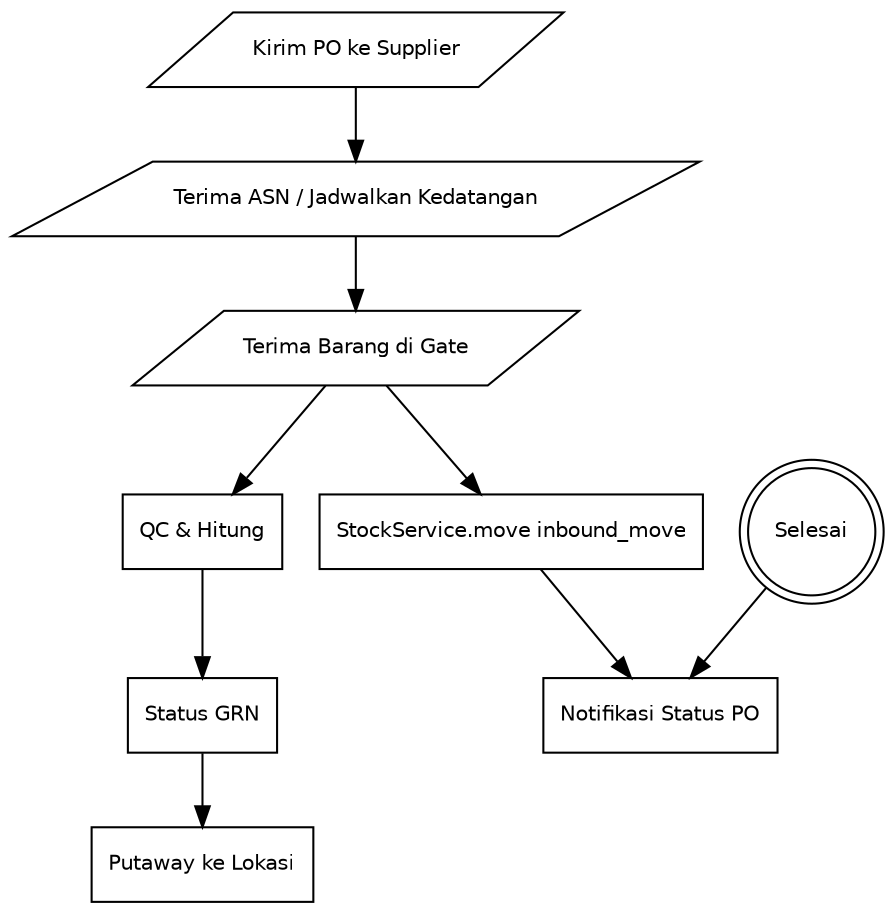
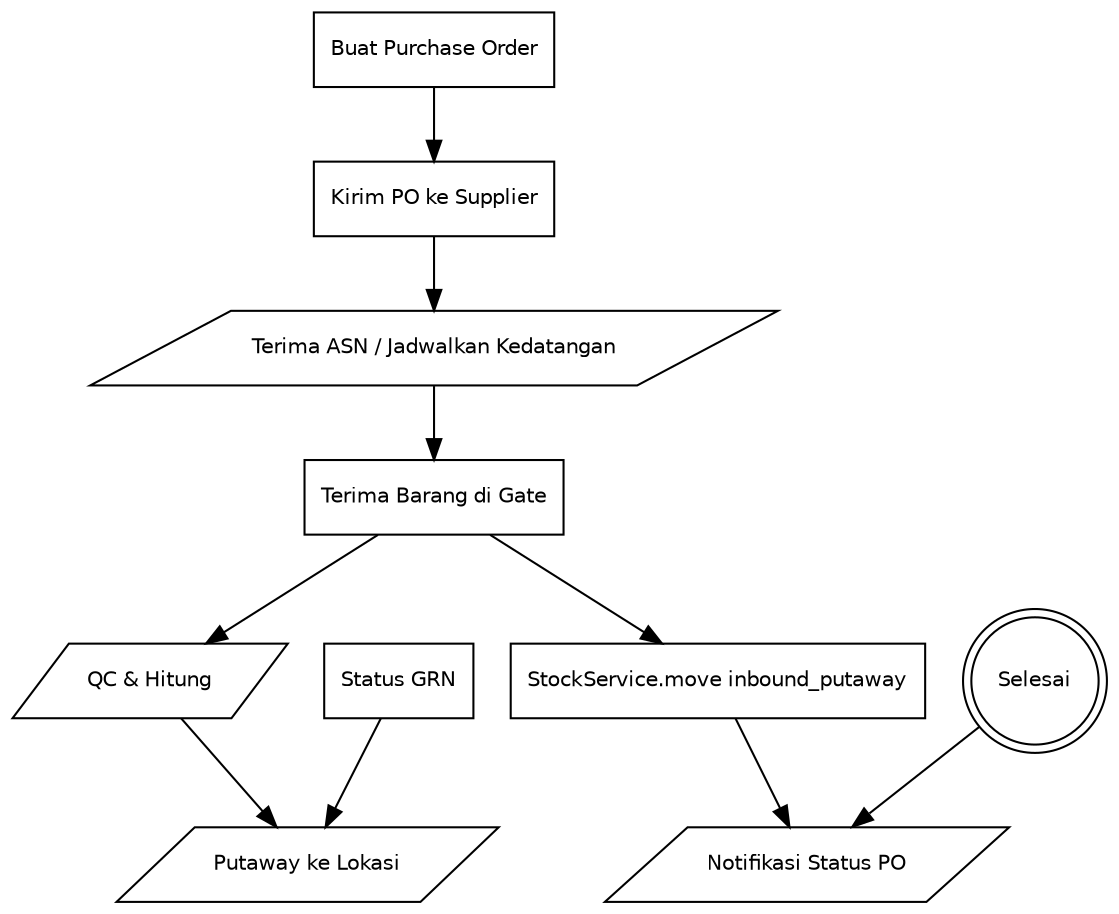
  digraph {
    rankdir=TB
    node [fontname=Helvetica fontsize=10 shape=rectangle]
-   n2 [label="Kirim PO ke Supplier" shape=parallelogram]
+   n1 [label="Buat Purchase Order"]
+   n2 [label="Kirim PO ke Supplier"]
    n3 [label="Terima ASN / Jadwalkan Kedatangan" shape=parallelogram]
-   n4 [label="Terima Barang di Gate" shape=parallelogram]
-   n5 [label="QC & Hitung" shape=box]
-   n6 [label="StockService.move inbound_move"]
+   n4 [label="Terima Barang di Gate"]
+   n5 [label="QC & Hitung" shape=parallelogram]
+   n6 [label="StockService.move inbound_putaway"]
    n7 [label="Status GRN"]
-   n8 [label="Putaway ke Lokasi" shape=box]
-   n9 [label="Notifikasi Status PO"]
+   n8 [label="Putaway ke Lokasi" shape=parallelogram]
+   n9 [label="Notifikasi Status PO" shape=parallelogram]
    n10 [label=Selesai shape=doublecircle]
+   n1 -> n2
    n2 -> n3
    n3 -> n4
    n4 -> n5
    n4 -> n6
-   n5 -> n7
+   n5 -> n8
    n6 -> n9
    n7 -> n8
    n10 -> n9
  }
